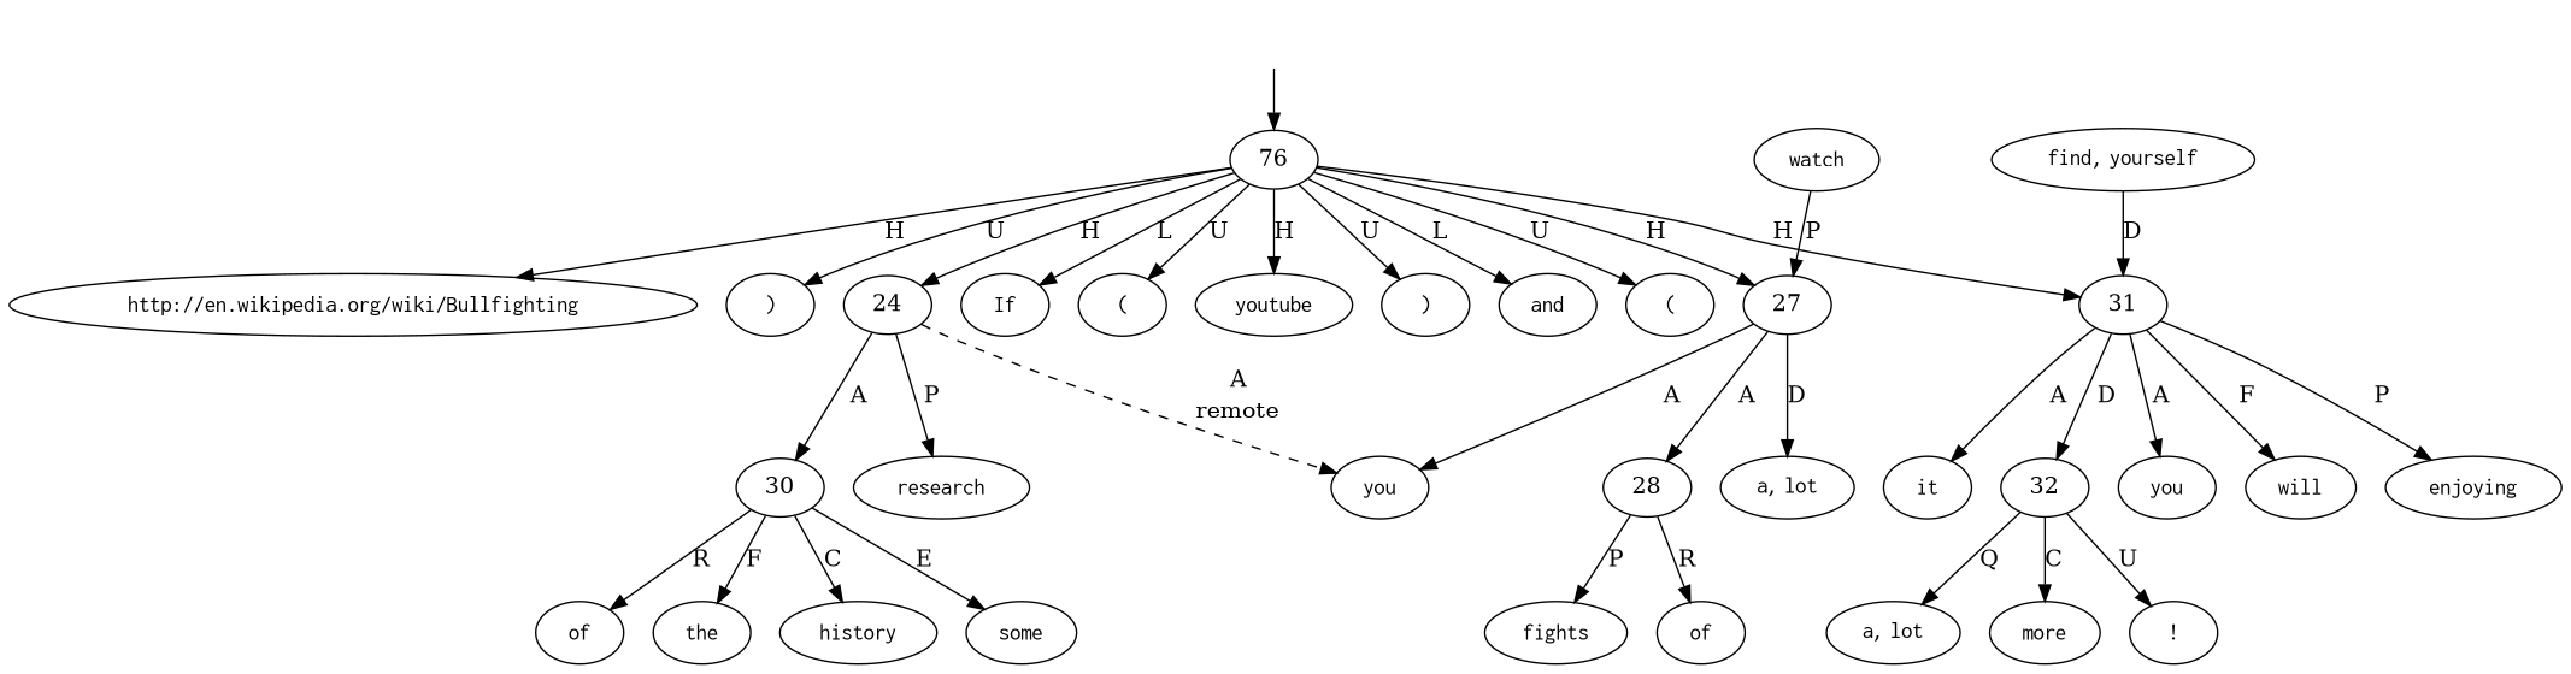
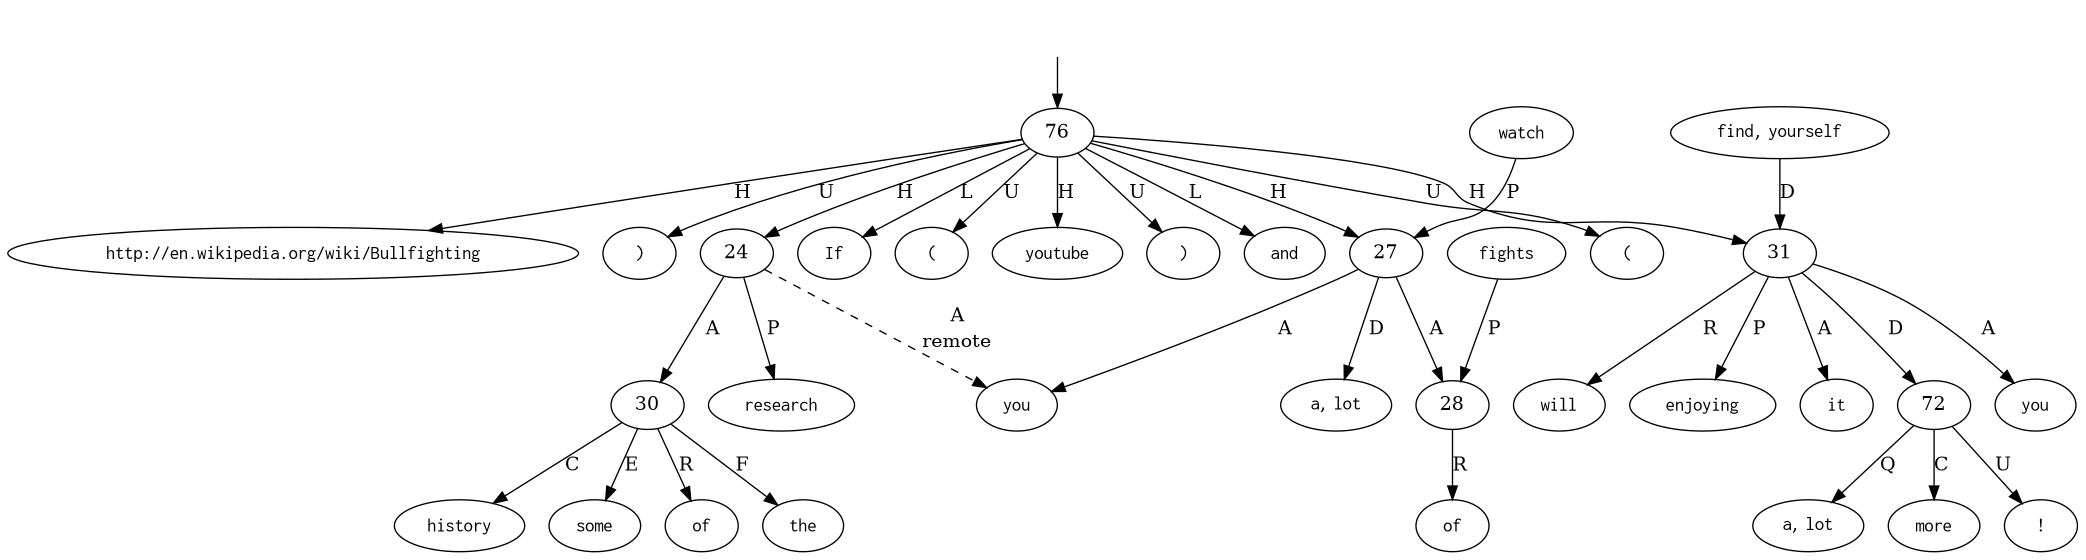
  digraph {
    node [shape=oval]
    top [style=invis shape=""]
    n2 [label=76 shape=""]
    n3 [label=<<table align="center" border="0" cellspacing="0"><tr><td colspan="2"><font face="Courier">If</font></td></tr></table>>]
    n4 [label=<<table align="center" border="0" cellspacing="0"><tr><td colspan="2"><font face="Courier">(</font></td></tr></table>>]
    n5 [label=<<table align="center" border="0" cellspacing="0"><tr><td colspan="2"><font face="Courier">youtube</font></td></tr></table>>]
    n6 [label=<<table align="center" border="0" cellspacing="0"><tr><td colspan="2"><font face="Courier">)</font></td></tr></table>>]
    n7 [label=<<table align="center" border="0" cellspacing="0"><tr><td colspan="2"><font face="Courier">and</font></td></tr></table>>]
    n8 [label=<<table align="center" border="0" cellspacing="0"><tr><td colspan="2"><font face="Courier">(</font></td></tr></table>>]
    n9 [label=<<table align="center" border="0" cellspacing="0"><tr><td colspan="2"><font face="Courier">http://en.wikipedia.org/wiki/Bullfighting</font></td></tr></table>>]
    n10 [label=<<table align="center" border="0" cellspacing="0"><tr><td colspan="2"><font face="Courier">)</font></td></tr></table>>]
    n11 [label=24 shape=""]
    31 [shape=""]
    27 [shape=""]
    n14 [label=<<table align="center" border="0" cellspacing="0"><tr><td colspan="2"><font face="Courier">you</font></td></tr></table>>]
    n15 [label=<<table align="center" border="0" cellspacing="0"><tr><td colspan="2"><font face="Courier">research</font></td></tr></table>>]
    30 [shape=""]
    n17 [label=<<table align="center" border="0" cellspacing="0"><tr><td colspan="2"><font face="Courier">you</font></td></tr></table>>]
    n18 [label=<<table align="center" border="0" cellspacing="0"><tr><td colspan="2"><font face="Courier">will</font></td></tr></table>>]
    n19 [label=<<table align="center" border="0" cellspacing="0"><tr><td colspan="2"><font face="Courier">enjoying</font></td></tr></table>>]
    n20 [label=<<table align="center" border="0" cellspacing="0"><tr><td colspan="2"><font face="Courier">it</font></td></tr></table>>]
-   32 [shape=""]
+   32 [label=72 shape=""]
    n22 [label=<<table align="center" border="0" cellspacing="0"><tr><td colspan="2"><font face="Courier">a</font>,&nbsp;<font face="Courier">lot</font></td></tr></table>>]
    28 [shape=""]
    n24 [label=<<table align="center" border="0" cellspacing="0"><tr><td colspan="2"><font face="Courier">watch</font></td></tr></table>>]
    n25 [label=<<table align="center" border="0" cellspacing="0"><tr><td colspan="2"><font face="Courier">of</font></td></tr></table>>]
    n26 [label=<<table align="center" border="0" cellspacing="0"><tr><td colspan="2"><font face="Courier">fights</font></td></tr></table>>]
    n27 [label=<<table align="center" border="0" cellspacing="0"><tr><td colspan="2"><font face="Courier">some</font></td></tr></table>>]
    n28 [label=<<table align="center" border="0" cellspacing="0"><tr><td colspan="2"><font face="Courier">of</font></td></tr></table>>]
    n29 [label=<<table align="center" border="0" cellspacing="0"><tr><td colspan="2"><font face="Courier">the</font></td></tr></table>>]
    n30 [label=<<table align="center" border="0" cellspacing="0"><tr><td colspan="2"><font face="Courier">history</font></td></tr></table>>]
    n31 [label=<<table align="center" border="0" cellspacing="0"><tr><td colspan="2"><font face="Courier">find</font>,&nbsp;<font face="Courier">yourself</font></td></tr></table>>]
    n32 [label=<<table align="center" border="0" cellspacing="0"><tr><td colspan="2"><font face="Courier">a</font>,&nbsp;<font face="Courier">lot</font></td></tr></table>>]
    n33 [label=<<table align="center" border="0" cellspacing="0"><tr><td colspan="2"><font face="Courier">more</font></td></tr></table>>]
    n34 [label=<<table align="center" border="0" cellspacing="0"><tr><td colspan="2"><font face="Courier">!</font></td></tr></table>>]
    top -> n2
    n2 -> n3 [label=L]
    n2 -> n4 [label=U]
    n2 -> n5 [label=H]
    n2 -> n6 [label=U]
    n2 -> n7 [label=L]
    n2 -> n8 [label=U]
    n2 -> n9 [label=H]
    n2 -> n10 [label=U]
    n2 -> n11 [label=H]
    n2 -> 31 [label=H]
    n2 -> 27 [label=H]
    n11 -> n14 [label=<<table align="center" border="0" cellspacing="0"><tr><td colspan="1">A</td></tr><tr><td>remote</td></tr></table>> style=dashed]
    n11 -> n15 [label=P]
    n11 -> 30 [label=A]
    31 -> n17 [label=A]
-   31 -> n18 [label=F]
+   31 -> n18 [label=R]
    31 -> n19 [label=P]
    31 -> n20 [label=A]
    31 -> 32 [label=D]
    27 -> n14 [label=A]
    27 -> n22 [label=D]
    27 -> 28 [label=A]
    30 -> n27 [label=E]
    30 -> n28 [label=R]
    30 -> n29 [label=F]
    30 -> n30 [label=C]
    32 -> n32 [label=Q]
    32 -> n33 [label=C]
    32 -> n34 [label=U]
    28 -> n25 [label=R]
-   28 -> n26 [label=P]
+   n26 -> 28 [label=P]
    n24 -> 27 [label=P]
    n31 -> 31 [label=D]
  }
